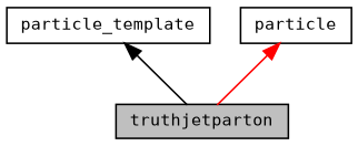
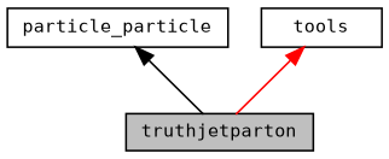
  digraph {
    fontname="DejaVu Sans Mono"
    node [color=black fillcolor=white fontname="DejaVu Sans Mono" fontsize=10 shape=record style=filled]
    edge [dir=back fontname="DejaVu Sans Mono" fontsize=10 labelfontname=Helvetica labelfontsize=10 style=solid]
    n1 [fillcolor=grey75 fontcolor=black height=0.2 label=truthjetparton width=0.4]
-   n2 [height=0.2 label=particle_template width=0.4]
-   n3 [height=0.2 label=particle width=0.4]
+   n2 [height=0.2 label=particle_particle width=0.4]
+   n3 [height=0.2 label=tools width=0.4]
    n2 -> n1 [color=black]
    n3 -> n1 [color=red]
  }
